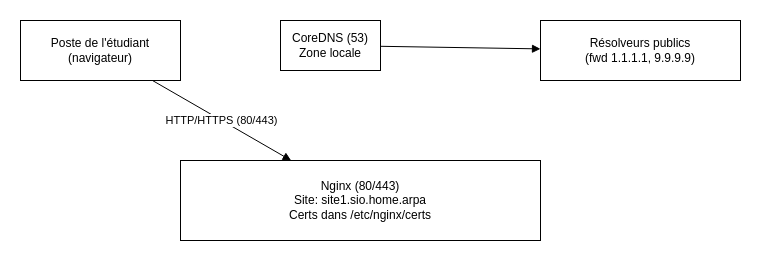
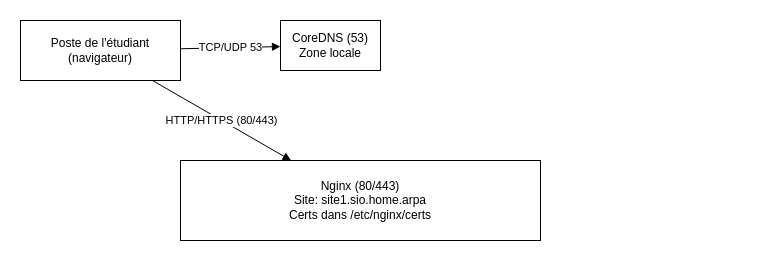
  <mxCell id="0" />
  <mxCell id="1" parent="0" />
  <mxCell id="2" value="Poste de l'étudiant&lt;br/&gt;(navigateur)" style="shape=rectangle;whiteSpace=wrap;html=1;" parent="1" vertex="1"><mxGeometry x="20" y="20" width="160" height="60" as="geometry" /></mxCell>
  <mxCell id="3" value="CoreDNS (53)&lt;br/&gt;Zone locale" style="shape=rectangle;whiteSpace=wrap;html=1;" parent="1" vertex="1"><mxGeometry x="280" y="20" width="100" height="50" as="geometry" /></mxCell>
- <mxCell id="4" value="Résolveurs publics&lt;br/&gt;(fwd 1.1.1.1, 9.9.9.9)" style="shape=rectangle;whiteSpace=wrap;html=1;" parent="1" vertex="1"><mxGeometry x="540" y="20" width="200" height="60" as="geometry" /></mxCell>
  <mxCell id="5" value="Nginx (80/443)&lt;br/&gt;Site: site1.sio.home.arpa&lt;br/&gt;Certs dans /etc/nginx/certs" style="shape=rectangle;whiteSpace=wrap;html=1;" parent="1" vertex="1"><mxGeometry x="180" y="160" width="360" height="80" as="geometry" /></mxCell>
- <mxCell id="6" value="" style="endArrow=block;html=1;" parent="1" source="3" target="4" edge="1"><mxGeometry relative="1" as="geometry" /></mxCell>
  <mxCell id="7" value="HTTP/HTTPS (80/443)" style="endArrow=block;html=1;" parent="1" source="2" target="5" edge="1"><mxGeometry relative="1" as="geometry" /></mxCell>
+ <mxCell id="8" value="TCP/UDP 53" style="endArrow=block;html=1;" parent="1" source="2" target="3" edge="1"><mxGeometry relative="1" as="geometry"><mxPoint x="290" y="430" as="sourcePoint" /><mxPoint x="290" y="510" as="targetPoint" /><mxPoint as="offset" /></mxGeometry></mxCell>
